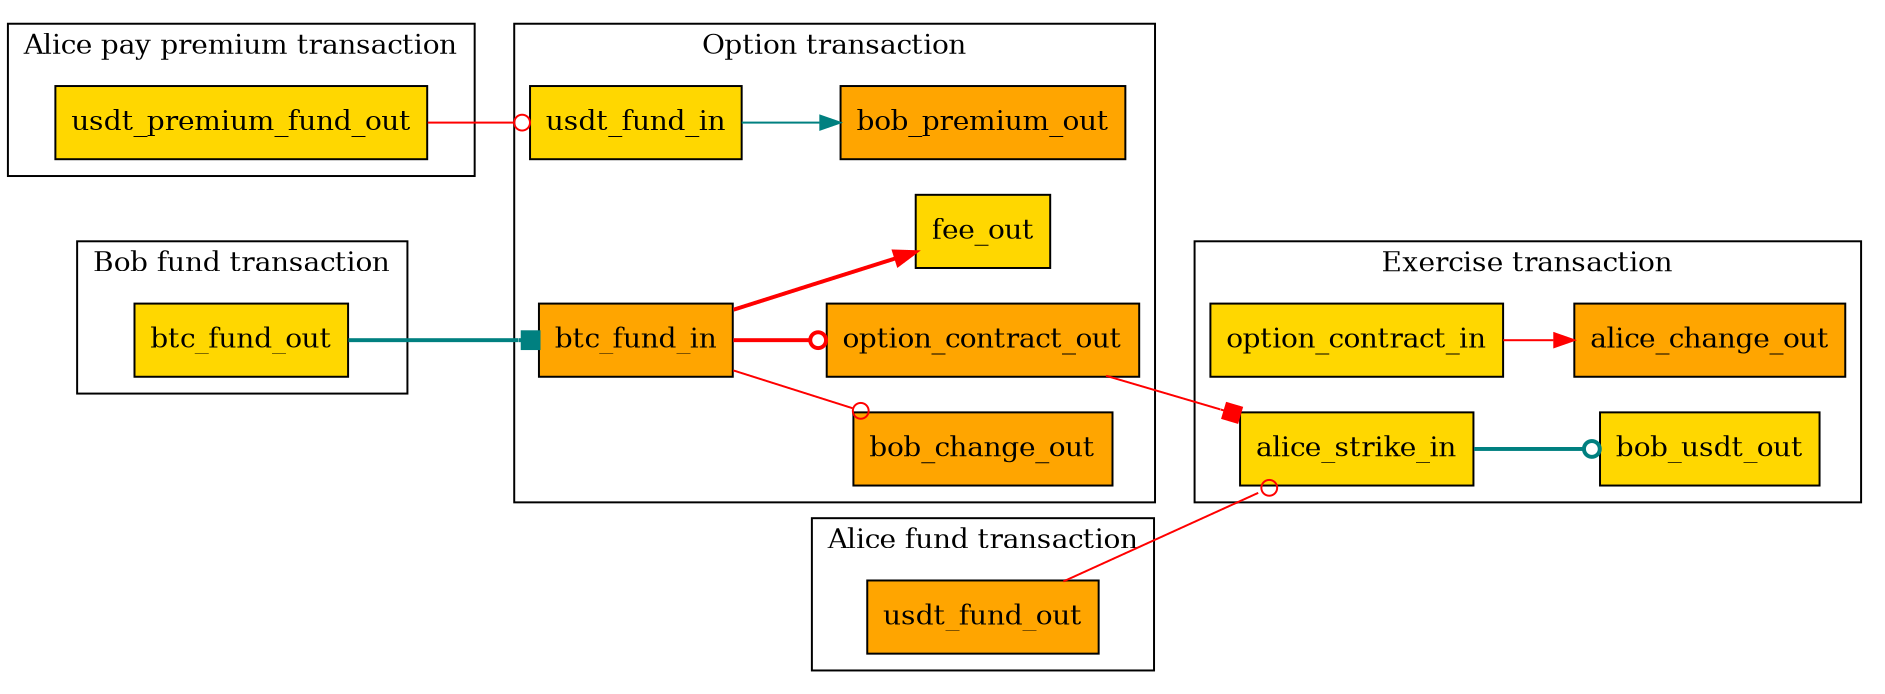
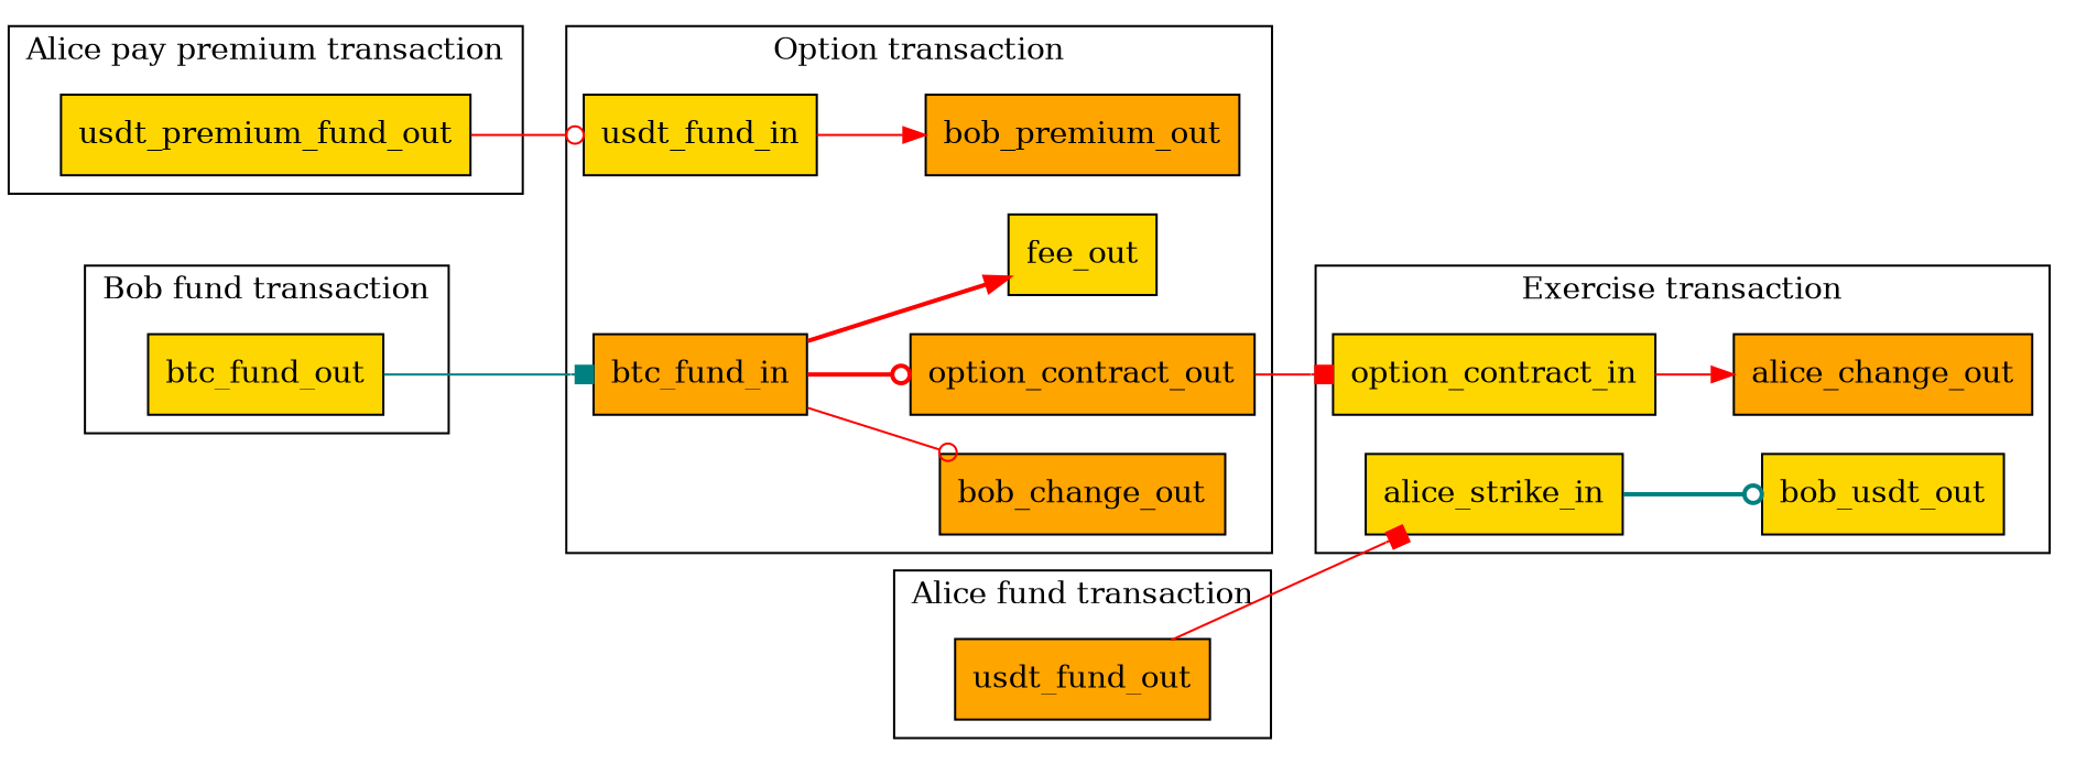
  digraph {
    rankdir=LR
    node [fillcolor=gold shape=record style=filled]
    edge [arrowhead=odot color=red style=solid]
    usdt_premium_fund_out
    btc_fund_out
    btc_fund_in [fillcolor=orange]
    bob_change_out [fillcolor=orange]
    option_contract_out [fillcolor=orange]
    fee_out
    usdt_fund_in
    bob_premium_out [fillcolor=orange]
    usdt_fund_out [fillcolor=orange]
    option_contract_in
    n11 [fillcolor=orange label=alice_change_out]
    alice_strike_in
    bob_usdt_out
    subgraph cluster_1 {
      label="Alice pay premium transaction"
      usdt_premium_fund_out
    }
    subgraph cluster_2 {
      label="Bob fund transaction"
      btc_fund_out
    }
    subgraph cluster_3 {
      label="Option transaction"
      btc_fund_in
      bob_change_out
      option_contract_out
      fee_out
      usdt_fund_in
      bob_premium_out
    }
    subgraph cluster_4 {
      label="Alice fund transaction"
      usdt_fund_out
    }
    subgraph cluster_5 {
      label="Exercise transaction"
      option_contract_in
      n11
      alice_strike_in
      bob_usdt_out
    }
    usdt_premium_fund_out -> usdt_fund_in
-   btc_fund_out -> btc_fund_in [arrowhead=box color=teal style=bold]
+   btc_fund_out -> btc_fund_in [arrowhead=box color=teal]
    btc_fund_in -> bob_change_out
    btc_fund_in -> option_contract_out [style=bold]
    btc_fund_in -> fee_out [arrowhead=normal style=bold]
-   option_contract_out -> alice_strike_in [arrowhead=box]
-   usdt_fund_in -> bob_premium_out [arrowhead=normal color=teal]
-   usdt_fund_out -> alice_strike_in
+   option_contract_out -> option_contract_in [arrowhead=box]
+   usdt_fund_in -> bob_premium_out [arrowhead=normal]
+   usdt_fund_out -> alice_strike_in [arrowhead=box]
    option_contract_in -> n11 [arrowhead=normal]
    alice_strike_in -> bob_usdt_out [color=teal style=bold]
  }
